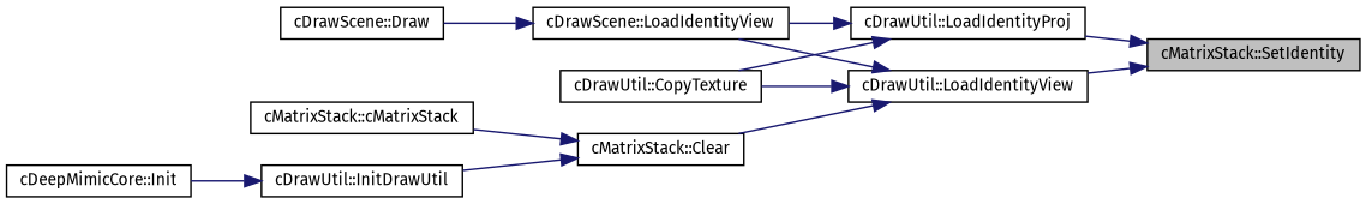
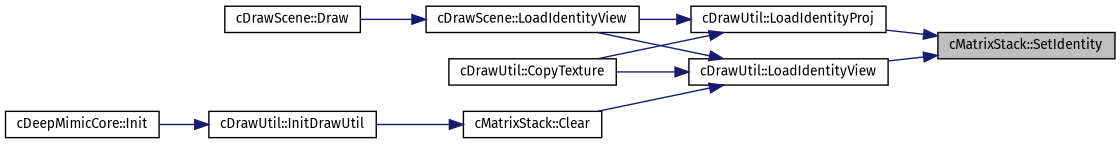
  digraph {
    fontname="Fira Sans"
    rankdir=RL
    node [color=black fillcolor=white fontname="Fira Sans" fontsize=10 shape=record style=filled]
    edge [color=midnightblue dir=back fontname="Fira Sans" fontsize=10 labelfontname=Helvetica labelfontsize=10 style=solid]
    n1 [fillcolor=grey75 fontcolor=black height=0.2 label="cMatrixStack::SetIdentity" width=0.4]
    n2 [height=0.2 label="cDrawUtil::LoadIdentityProj" width=0.4]
    n3 [height=0.2 label="cDrawUtil::LoadIdentityView" width=0.4]
    n4 [height=0.2 label="cMatrixStack::Clear" width=0.4]
-   n5 [height=0.2 label="cMatrixStack::cMatrixStack" width=0.4]
    n6 [height=0.2 label="cDrawUtil::InitDrawUtil" width=0.4]
    n7 [height=0.2 label="cDrawUtil::CopyTexture" width=0.4]
    n8 [height=0.2 label="cDrawScene::LoadIdentityView" width=0.4]
    n9 [height=0.2 label="cDeepMimicCore::Init" width=0.4]
    n10 [height=0.2 label="cDrawScene::Draw" width=0.4]
    n1 -> n2
    n1 -> n3
    n2 -> n7
    n2 -> n8
    n3 -> n4
    n3 -> n7
    n3 -> n8
-   n4 -> n5
    n4 -> n6
    n6 -> n9
    n8 -> n10
  }
